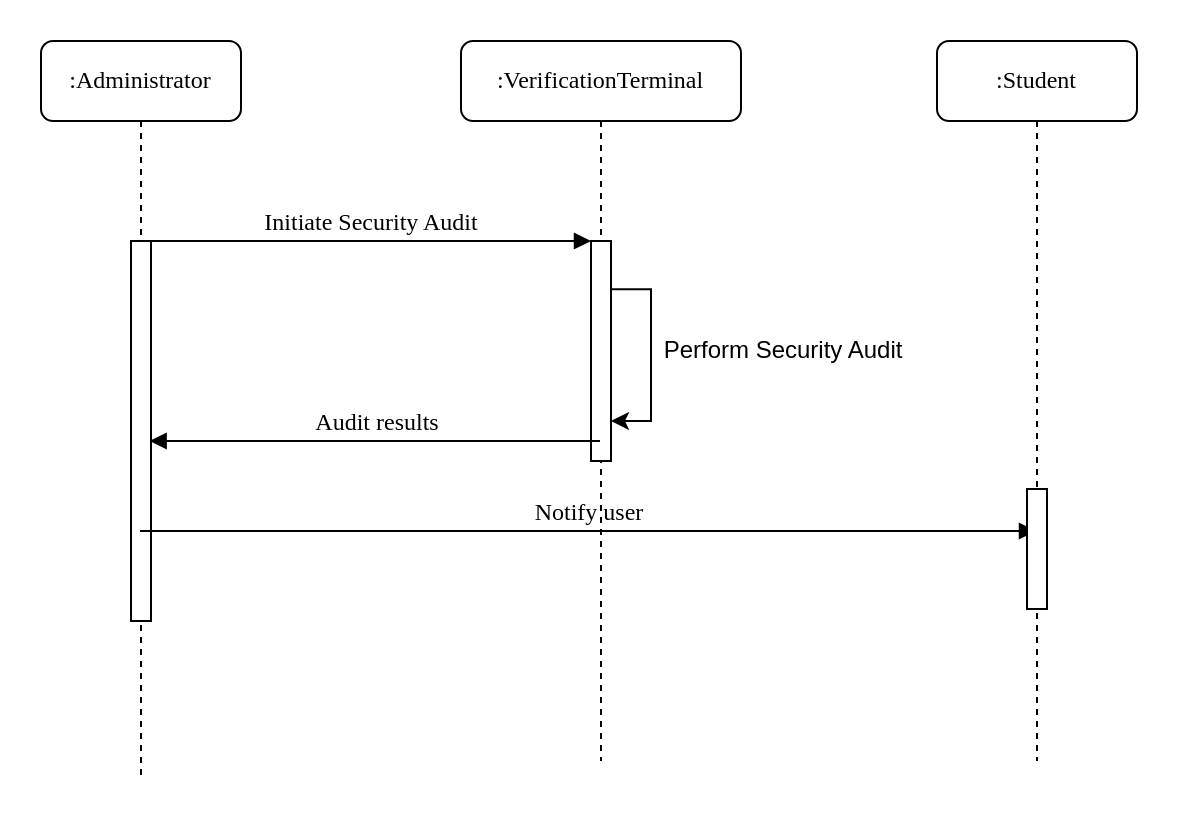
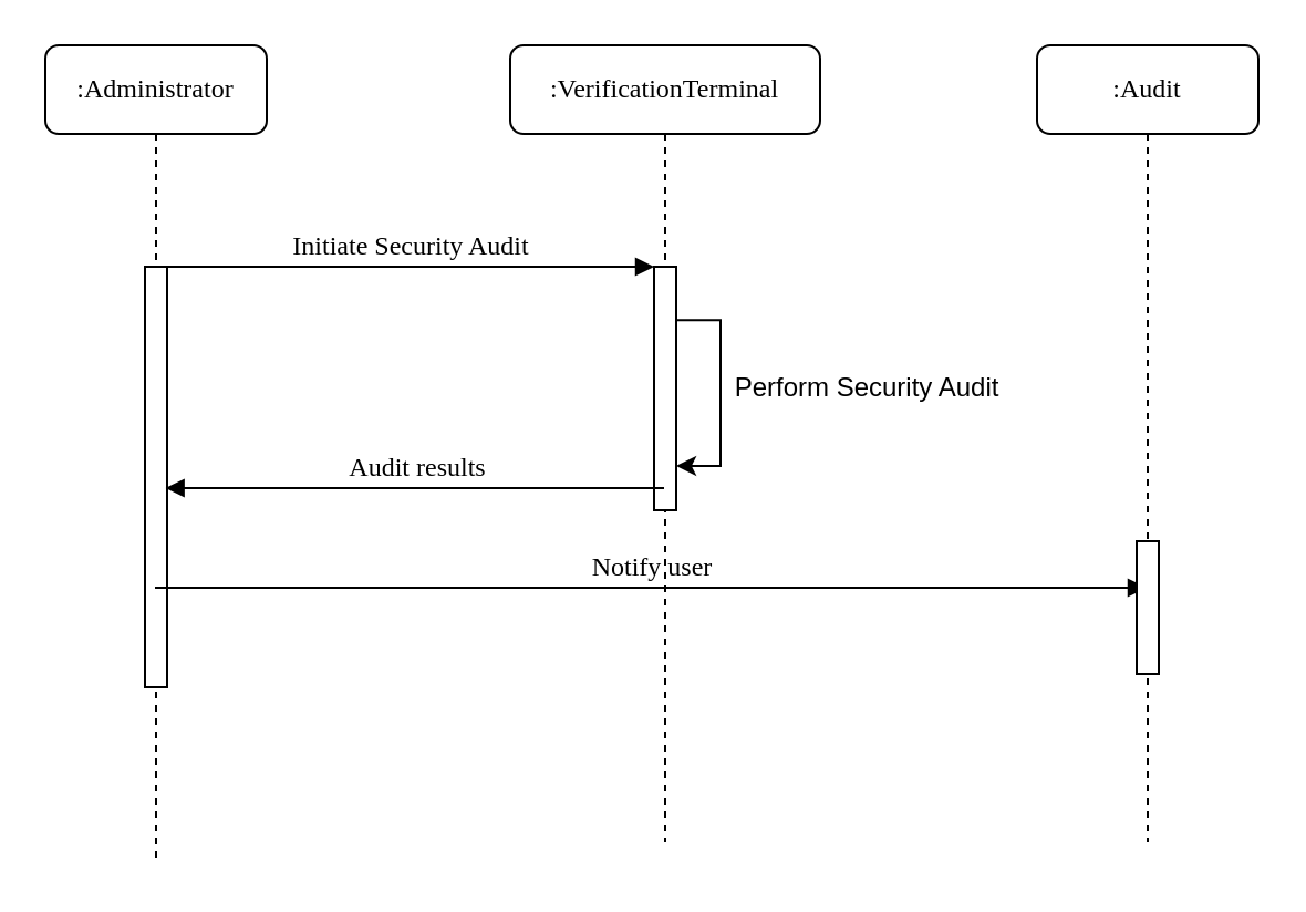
  <mxCell id="0" />
  <mxCell id="1" parent="0" />
  <mxCell id="2" value=":VerificationTerminal" style="shape=umlLifeline;perimeter=lifelinePerimeter;whiteSpace=wrap;html=1;container=1;collapsible=0;recursiveResize=0;outlineConnect=0;rounded=1;shadow=0;comic=0;labelBackgroundColor=none;strokeWidth=1;fontFamily=Verdana;fontSize=12;align=center;" parent="1" vertex="1"><mxGeometry x="230" y="20" width="140" height="360" as="geometry" /></mxCell>
  <mxCell id="3" value="" style="html=1;points=[];perimeter=orthogonalPerimeter;rounded=0;shadow=0;comic=0;labelBackgroundColor=none;strokeWidth=1;fontFamily=Verdana;fontSize=12;align=center;" parent="2" vertex="1"><mxGeometry x="65" y="100" width="10" height="110" as="geometry" /></mxCell>
  <mxCell id="4" style="edgeStyle=orthogonalEdgeStyle;rounded=0;orthogonalLoop=1;jettySize=auto;html=1;exitX=1.039;exitY=0.219;exitDx=0;exitDy=0;exitPerimeter=0;" edge="1" parent="2" source="3" target="3"><mxGeometry relative="1" as="geometry"><Array as="points"><mxPoint x="95" y="124" /><mxPoint x="95" y="190" /></Array></mxGeometry></mxCell>
  <mxCell id="5" value="&lt;font style=&quot;font-size: 12px;&quot;&gt;Perform Security Audit&lt;/font&gt;" style="edgeLabel;html=1;align=center;verticalAlign=middle;resizable=0;points=[];" vertex="1" connectable="0" parent="4"><mxGeometry x="-0.14" relative="1" as="geometry"><mxPoint x="65" y="5" as="offset" /></mxGeometry></mxCell>
  <mxCell id="6" value=":Administrator" style="shape=umlLifeline;perimeter=lifelinePerimeter;whiteSpace=wrap;html=1;container=1;collapsible=0;recursiveResize=0;outlineConnect=0;rounded=1;shadow=0;comic=0;labelBackgroundColor=none;strokeWidth=1;fontFamily=Verdana;fontSize=12;align=center;" parent="1" vertex="1"><mxGeometry x="20" y="20" width="100" height="370" as="geometry" /></mxCell>
  <mxCell id="7" value="" style="html=1;points=[];perimeter=orthogonalPerimeter;rounded=0;shadow=0;comic=0;labelBackgroundColor=none;strokeWidth=1;fontFamily=Verdana;fontSize=12;align=center;" parent="6" vertex="1"><mxGeometry x="45" y="100" width="10" height="190" as="geometry" /></mxCell>
  <mxCell id="8" value="Initiate Security Audit" style="html=1;verticalAlign=bottom;endArrow=block;entryX=0;entryY=0;labelBackgroundColor=none;fontFamily=Verdana;fontSize=12;edgeStyle=elbowEdgeStyle;elbow=vertical;" parent="1" source="7" target="3" edge="1"><mxGeometry x="0.002" relative="1" as="geometry"><mxPoint x="140" y="130" as="sourcePoint" /><mxPoint as="offset" /></mxGeometry></mxCell>
  <mxCell id="9" value="Notify user" style="html=1;verticalAlign=bottom;endArrow=block;labelBackgroundColor=none;fontFamily=Verdana;fontSize=12;edgeStyle=elbowEdgeStyle;elbow=vertical;" parent="1" edge="1"><mxGeometry x="0.002" relative="1" as="geometry"><mxPoint x="69.5" y="265" as="sourcePoint" /><mxPoint x="517.5" y="265" as="targetPoint" /><mxPoint as="offset" /></mxGeometry></mxCell>
  <mxCell id="10" value="Audit results" style="html=1;verticalAlign=bottom;endArrow=block;labelBackgroundColor=none;fontFamily=Verdana;fontSize=12;edgeStyle=elbowEdgeStyle;elbow=vertical;entryX=0.931;entryY=0.176;entryDx=0;entryDy=0;entryPerimeter=0;" parent="1" edge="1"><mxGeometry x="-0.004" relative="1" as="geometry"><mxPoint x="299.5" y="220" as="sourcePoint" /><Array as="points"><mxPoint x="230" y="220" /></Array><mxPoint x="74.31" y="220.48" as="targetPoint" /><mxPoint as="offset" /></mxGeometry></mxCell>
- <mxCell id="11" value=":Student" style="shape=umlLifeline;perimeter=lifelinePerimeter;whiteSpace=wrap;html=1;container=1;collapsible=0;recursiveResize=0;outlineConnect=0;rounded=1;shadow=0;comic=0;labelBackgroundColor=none;strokeWidth=1;fontFamily=Verdana;fontSize=12;align=center;" parent="1" vertex="1"><mxGeometry x="468" y="20" width="100" height="360" as="geometry" /></mxCell>
+ <mxCell id="11" value=":Audit" style="shape=umlLifeline;perimeter=lifelinePerimeter;whiteSpace=wrap;html=1;container=1;collapsible=0;recursiveResize=0;outlineConnect=0;rounded=1;shadow=0;comic=0;labelBackgroundColor=none;strokeWidth=1;fontFamily=Verdana;fontSize=12;align=center;" parent="1" vertex="1"><mxGeometry x="468" y="20" width="100" height="360" as="geometry" /></mxCell>
  <mxCell id="12" value="" style="html=1;points=[];perimeter=orthogonalPerimeter;rounded=0;shadow=0;comic=0;labelBackgroundColor=none;strokeWidth=1;fontFamily=Verdana;fontSize=12;align=center;" parent="11" vertex="1"><mxGeometry x="45" y="224" width="10" height="60" as="geometry" /></mxCell>
